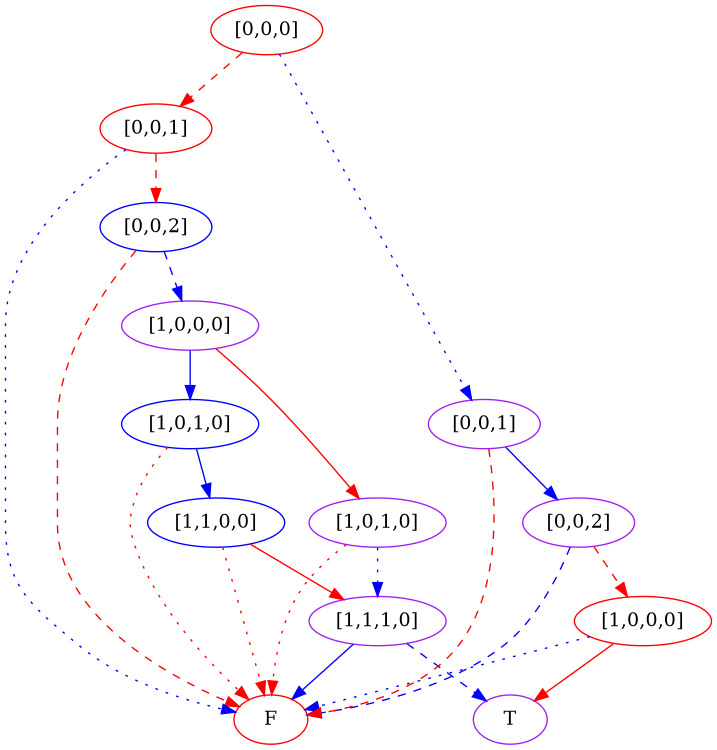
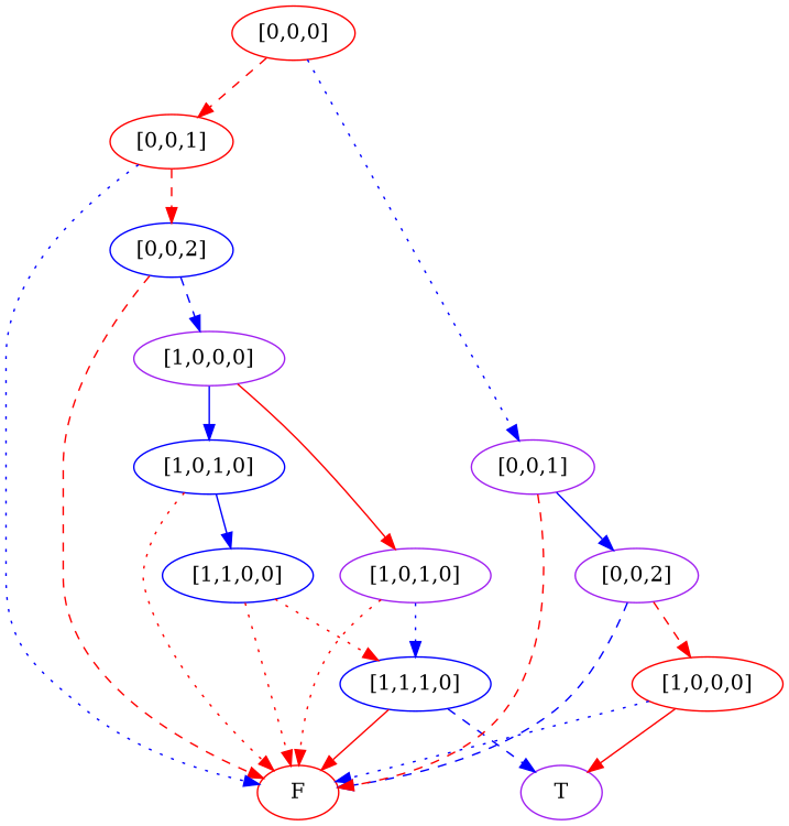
  digraph {
    node [color=purple]
    edge [color=red style=dashed]
    n1 [color=red label=F]
    n2 [label=T]
-   n3 [label="[1,1,1,0]"]
+   n3 [color=blue label="[1,1,1,0]"]
    n4 [label="[1,0,1,0]"]
    n5 [color=blue label="[1,1,0,0]"]
    n6 [color=blue label="[1,0,1,0]"]
    n7 [label="[1,0,0,0]"]
    n8 [color=blue label="[0,0,2]"]
    n9 [color=red label="[0,0,1]"]
    n10 [color=red label="[1,0,0,0]"]
    n11 [label="[0,0,2]"]
    n12 [label="[0,0,1]"]
    n13 [color=red label="[0,0,0]"]
-   n3 -> n1 [color=blue style=solid]
+   n3 -> n1 [style=solid]
    n3 -> n2 [color=blue]
    n4 -> n1 [style=dotted]
    n4 -> n3 [color=blue style=dotted]
    n5 -> n1 [style=dotted]
-   n5 -> n3 [style=solid]
+   n5 -> n3 [style=dotted]
    n6 -> n1 [style=dotted]
    n6 -> n5 [color=blue style=solid]
    n7 -> n4 [style=solid]
    n7 -> n6 [color=blue style=solid]
    n8 -> n1
    n8 -> n7 [color=blue]
    n9 -> n1 [color=blue style=dotted]
    n9 -> n8
    n10 -> n1 [color=blue style=dotted]
    n10 -> n2 [style=solid]
    n11 -> n1 [color=blue]
    n11 -> n10
    n12 -> n1
    n12 -> n11 [color=blue style=solid]
    n13 -> n9
    n13 -> n12 [color=blue style=dotted]
  }
